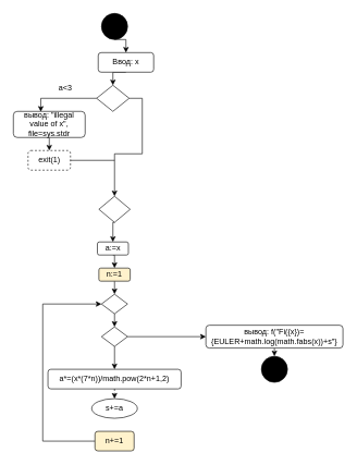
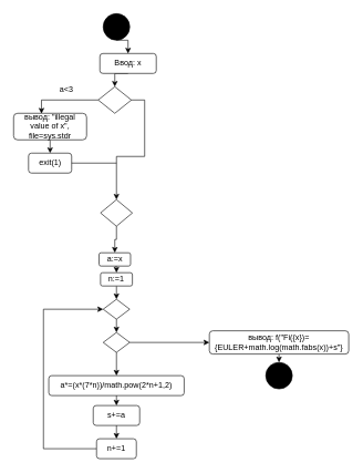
  <mxCell id="0" />
  <mxCell id="1" parent="0" />
  <mxCell id="2" style="edgeStyle=orthogonalEdgeStyle;rounded=0;orthogonalLoop=1;jettySize=auto;html=1;exitX=0.5;exitY=1;exitDx=0;exitDy=0;entryX=0.5;entryY=0;entryDx=0;entryDy=0;" edge="1" parent="1" source="3" target="5"><mxGeometry relative="1" as="geometry" /></mxCell>
  <mxCell id="3" value="" style="ellipse;whiteSpace=wrap;html=1;aspect=fixed;fillColor=#000000;" vertex="1" parent="1"><mxGeometry x="155" y="20" width="40" height="40" as="geometry" /></mxCell>
  <mxCell id="4" style="edgeStyle=orthogonalEdgeStyle;rounded=0;orthogonalLoop=1;jettySize=auto;html=1;exitX=0.5;exitY=1;exitDx=0;exitDy=0;entryX=0.5;entryY=0;entryDx=0;entryDy=0;" edge="1" parent="1" source="5" target="8"><mxGeometry relative="1" as="geometry" /></mxCell>
  <mxCell id="5" value="Ввод: x" style="rounded=1;whiteSpace=wrap;html=1;fillColor=#FFFFFF;" vertex="1" parent="1"><mxGeometry x="150" y="80" width="85" height="30" as="geometry" /></mxCell>
  <mxCell id="6" style="edgeStyle=orthogonalEdgeStyle;rounded=0;orthogonalLoop=1;jettySize=auto;html=1;exitX=0;exitY=0.5;exitDx=0;exitDy=0;entryX=0.382;entryY=0.013;entryDx=0;entryDy=0;entryPerimeter=0;" edge="1" parent="1" source="8" target="10"><mxGeometry relative="1" as="geometry" /></mxCell>
  <mxCell id="7" style="edgeStyle=orthogonalEdgeStyle;rounded=0;orthogonalLoop=1;jettySize=auto;html=1;exitX=1;exitY=0.5;exitDx=0;exitDy=0;entryX=0.5;entryY=0;entryDx=0;entryDy=0;" edge="1" parent="1" source="8" target="13"><mxGeometry relative="1" as="geometry" /></mxCell>
  <mxCell id="8" value="" style="rhombus;whiteSpace=wrap;html=1;fillColor=#FFFFFF;" vertex="1" parent="1"><mxGeometry x="147.5" y="130" width="50" height="40" as="geometry" /></mxCell>
  <mxCell id="9" style="edgeStyle=orthogonalEdgeStyle;rounded=0;orthogonalLoop=1;jettySize=auto;html=1;exitX=0.5;exitY=1;exitDx=0;exitDy=0;entryX=0.5;entryY=0;entryDx=0;entryDy=0;" edge="1" parent="1" source="10" target="11"><mxGeometry relative="1" as="geometry" /></mxCell>
  <mxCell id="10" value="вывод: &quot;illegal value of x&quot;, file=sys.stdr" style="rounded=1;whiteSpace=wrap;html=1;fillColor=#FFFFFF;" vertex="1" parent="1"><mxGeometry x="20" y="170" width="110" height="40" as="geometry" /></mxCell>
- <mxCell id="11" value="exit(1)" style="rounded=1;whiteSpace=wrap;html=1;fillColor=#FFFFFF;dashed=1;" vertex="1" parent="1"><mxGeometry x="42.5" y="230" width="65" height="30" as="geometry" /></mxCell>
+ <mxCell id="11" value="exit(1)" style="rounded=1;whiteSpace=wrap;html=1;fillColor=#FFFFFF;" vertex="1" parent="1"><mxGeometry x="42.5" y="230" width="65" height="30" as="geometry" /></mxCell>
  <mxCell id="12" style="edgeStyle=orthogonalEdgeStyle;rounded=0;orthogonalLoop=1;jettySize=auto;html=1;exitX=0.5;exitY=1;exitDx=0;exitDy=0;entryX=0.5;entryY=0;entryDx=0;entryDy=0;" edge="1" parent="1" source="13" target="15"><mxGeometry relative="1" as="geometry" /></mxCell>
  <mxCell id="13" value="" style="rhombus;whiteSpace=wrap;html=1;fillColor=#FFFFFF;" vertex="1" parent="1"><mxGeometry x="151" y="300" width="48" height="40" as="geometry" /></mxCell>
  <mxCell id="14" style="edgeStyle=orthogonalEdgeStyle;rounded=0;orthogonalLoop=1;jettySize=auto;html=1;exitX=0.5;exitY=1;exitDx=0;exitDy=0;entryX=0.5;entryY=0;entryDx=0;entryDy=0;" edge="1" parent="1" source="15" target="17"><mxGeometry relative="1" as="geometry" /></mxCell>
- <mxCell id="15" value="a:=x" style="rounded=1;whiteSpace=wrap;html=1;fillColor=#FFFFFF;" vertex="1" parent="1"><mxGeometry x="148.75" y="370" width="47.5" height="20" as="geometry" /></mxCell>
+ <mxCell id="15" value="a:=x" style="rounded=1;whiteSpace=wrap;html=1;fillColor=#FFFFFF;" vertex="1" parent="1"><mxGeometry x="148.75" y="380" width="47.5" height="20" as="geometry" /></mxCell>
  <mxCell id="16" style="edgeStyle=orthogonalEdgeStyle;rounded=0;orthogonalLoop=1;jettySize=auto;html=1;exitX=0.5;exitY=1;exitDx=0;exitDy=0;entryX=0.5;entryY=0;entryDx=0;entryDy=0;" edge="1" parent="1" source="17" target="19"><mxGeometry relative="1" as="geometry" /></mxCell>
- <mxCell id="17" value="n:=1" style="rounded=1;whiteSpace=wrap;html=1;fillColor=#fff2cc;" vertex="1" parent="1"><mxGeometry x="151" y="410" width="48" height="20" as="geometry" /></mxCell>
+ <mxCell id="17" value="n:=1" style="rounded=1;whiteSpace=wrap;html=1;fillColor=#FFFFFF;" vertex="1" parent="1"><mxGeometry x="151" y="410" width="48" height="20" as="geometry" /></mxCell>
  <mxCell id="18" style="edgeStyle=orthogonalEdgeStyle;rounded=0;orthogonalLoop=1;jettySize=auto;html=1;exitX=0.5;exitY=1;exitDx=0;exitDy=0;entryX=0.5;entryY=0;entryDx=0;entryDy=0;" edge="1" parent="1" source="19" target="22"><mxGeometry relative="1" as="geometry" /></mxCell>
  <mxCell id="19" value="" style="rhombus;whiteSpace=wrap;html=1;fillColor=#FFFFFF;" vertex="1" parent="1"><mxGeometry x="155" y="450" width="40" height="30" as="geometry" /></mxCell>
  <mxCell id="20" style="edgeStyle=orthogonalEdgeStyle;rounded=0;orthogonalLoop=1;jettySize=auto;html=1;exitX=0.5;exitY=1;exitDx=0;exitDy=0;entryX=0.5;entryY=0;entryDx=0;entryDy=0;" edge="1" parent="1" source="22" target="25"><mxGeometry relative="1" as="geometry" /></mxCell>
  <mxCell id="21" style="edgeStyle=orthogonalEdgeStyle;rounded=0;orthogonalLoop=1;jettySize=auto;html=1;exitX=1;exitY=0.5;exitDx=0;exitDy=0;entryX=0;entryY=0.5;entryDx=0;entryDy=0;" edge="1" parent="1" source="22" target="31"><mxGeometry relative="1" as="geometry" /></mxCell>
  <mxCell id="22" value="" style="rhombus;whiteSpace=wrap;html=1;fillColor=#FFFFFF;" vertex="1" parent="1"><mxGeometry x="155" y="500" width="40" height="30" as="geometry" /></mxCell>
  <mxCell id="23" value="" style="endArrow=none;html=1;rounded=0;exitX=1;exitY=0.5;exitDx=0;exitDy=0;" edge="1" parent="1" source="11"><mxGeometry width="50" height="50" relative="1" as="geometry"><mxPoint x="125" y="230" as="sourcePoint" /><mxPoint x="175" y="245" as="targetPoint" /></mxGeometry></mxCell>
- <mxCell id="24" style="edgeStyle=orthogonalEdgeStyle;rounded=0;orthogonalLoop=1;jettySize=auto;html=1;exitX=0.5;exitY=1;exitDx=0;exitDy=0;entryX=0.5;entryY=0;entryDx=0;entryDy=0;dashed=1;" edge="1" parent="1" source="25" target="27"><mxGeometry relative="1" as="geometry" /></mxCell>
+ <mxCell id="24" style="edgeStyle=orthogonalEdgeStyle;rounded=0;orthogonalLoop=1;jettySize=auto;html=1;exitX=0.5;exitY=1;exitDx=0;exitDy=0;entryX=0.5;entryY=0;entryDx=0;entryDy=0;" edge="1" parent="1" source="25" target="27"><mxGeometry relative="1" as="geometry" /></mxCell>
  <mxCell id="25" value="a*=(x*(7*n))/math.pow(2*n+1,2)" style="rounded=1;whiteSpace=wrap;html=1;fillColor=#FFFFFF;" vertex="1" parent="1"><mxGeometry x="73" y="565" width="204" height="30" as="geometry" /></mxCell>
- <mxCell id="27" value="s+=a" style="ellipse;whiteSpace=wrap;html=1;fillColor=#FFFFFF;" vertex="1" parent="1"><mxGeometry x="140" y="610" width="70" height="30" as="geometry" /></mxCell>
+ <mxCell id="26" style="edgeStyle=orthogonalEdgeStyle;rounded=0;orthogonalLoop=1;jettySize=auto;html=1;exitX=0.5;exitY=1;exitDx=0;exitDy=0;entryX=0.5;entryY=0;entryDx=0;entryDy=0;" edge="1" parent="1" source="27" target="29"><mxGeometry relative="1" as="geometry" /></mxCell>
+ <mxCell id="27" value="s+=a" style="rounded=1;whiteSpace=wrap;html=1;fillColor=#FFFFFF;" vertex="1" parent="1"><mxGeometry x="140" y="610" width="70" height="30" as="geometry" /></mxCell>
  <mxCell id="28" style="edgeStyle=orthogonalEdgeStyle;rounded=0;orthogonalLoop=1;jettySize=auto;html=1;exitX=0;exitY=0.5;exitDx=0;exitDy=0;entryX=0;entryY=0.5;entryDx=0;entryDy=0;" edge="1" parent="1" source="29" target="19"><mxGeometry relative="1" as="geometry"><Array as="points"><mxPoint x="65" y="675" /><mxPoint x="65" y="465" /></Array></mxGeometry></mxCell>
- <mxCell id="29" value="n+=1" style="rounded=1;whiteSpace=wrap;html=1;fillColor=#fff2cc;" vertex="1" parent="1"><mxGeometry x="145" y="660" width="60" height="30" as="geometry" /></mxCell>
+ <mxCell id="29" value="n+=1" style="rounded=1;whiteSpace=wrap;html=1;fillColor=#FFFFFF;" vertex="1" parent="1"><mxGeometry x="145" y="660" width="60" height="30" as="geometry" /></mxCell>
  <mxCell id="30" style="edgeStyle=orthogonalEdgeStyle;rounded=0;orthogonalLoop=1;jettySize=auto;html=1;exitX=0.5;exitY=1;exitDx=0;exitDy=0;entryX=0.5;entryY=0;entryDx=0;entryDy=0;" edge="1" parent="1" source="31" target="32"><mxGeometry relative="1" as="geometry" /></mxCell>
  <mxCell id="31" value="вывод: f(&quot;Fi({x})={EULER+math.log(math.fabs(x))+s&quot;}" style="rounded=1;whiteSpace=wrap;html=1;fillColor=#FFFFFF;" vertex="1" parent="1"><mxGeometry x="315" y="497.5" width="210" height="35" as="geometry" /></mxCell>
  <mxCell id="32" value="" style="ellipse;whiteSpace=wrap;html=1;aspect=fixed;fillColor=#000000;" vertex="1" parent="1"><mxGeometry x="400" y="545" width="40" height="40" as="geometry" /></mxCell>
  <mxCell id="33" value="а&amp;lt;3" style="text;html=1;strokeColor=none;fillColor=none;align=center;verticalAlign=middle;whiteSpace=wrap;rounded=0;" vertex="1" parent="1"><mxGeometry x="70" y="120" width="60" height="30" as="geometry" /></mxCell>
